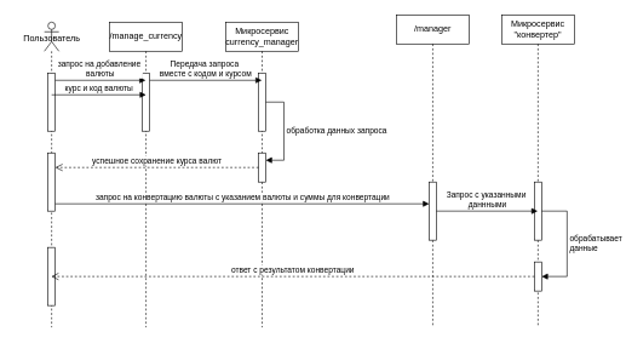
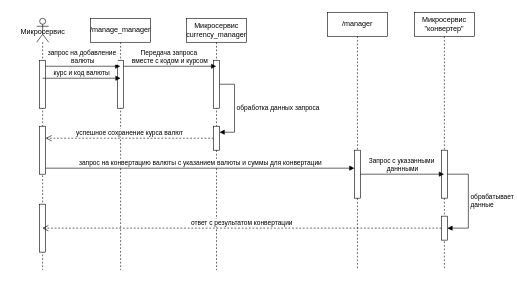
  <mxCell id="0" />
  <mxCell id="1" parent="0" />
- <mxCell id="2" value="/manage_currency" style="shape=umlLifeline;perimeter=lifelinePerimeter;whiteSpace=wrap;html=1;container=1;dropTarget=0;collapsible=0;recursiveResize=0;outlineConnect=0;portConstraint=eastwest;newEdgeStyle={&quot;curved&quot;:0,&quot;rounded&quot;:0};" vertex="1" parent="1"><mxGeometry x="150" y="30" width="100" height="420" as="geometry" /></mxCell>
+ <mxCell id="2" value="/manage_manager" style="shape=umlLifeline;perimeter=lifelinePerimeter;whiteSpace=wrap;html=1;container=1;dropTarget=0;collapsible=0;recursiveResize=0;outlineConnect=0;portConstraint=eastwest;newEdgeStyle={&quot;curved&quot;:0,&quot;rounded&quot;:0};" vertex="1" parent="1"><mxGeometry x="150" y="30" width="100" height="420" as="geometry" /></mxCell>
  <mxCell id="3" value="" style="html=1;points=[[0,0,0,0,5],[0,1,0,0,-5],[1,0,0,0,5],[1,1,0,0,-5]];perimeter=orthogonalPerimeter;outlineConnect=0;targetShapes=umlLifeline;portConstraint=eastwest;newEdgeStyle={&quot;curved&quot;:0,&quot;rounded&quot;:0};" vertex="1" parent="2"><mxGeometry x="45" y="70" width="10" height="80" as="geometry" /></mxCell>
  <mxCell id="4" value="" style="shape=umlLifeline;perimeter=lifelinePerimeter;whiteSpace=wrap;html=1;container=1;dropTarget=0;collapsible=0;recursiveResize=0;outlineConnect=0;portConstraint=eastwest;newEdgeStyle={&quot;curved&quot;:0,&quot;rounded&quot;:0};participant=umlActor;" vertex="1" parent="1"><mxGeometry x="60" y="30" width="20" height="420" as="geometry" /></mxCell>
  <mxCell id="5" value="" style="html=1;points=[[0,0,0,0,5],[0,1,0,0,-5],[1,0,0,0,5],[1,1,0,0,-5]];perimeter=orthogonalPerimeter;outlineConnect=0;targetShapes=umlLifeline;portConstraint=eastwest;newEdgeStyle={&quot;curved&quot;:0,&quot;rounded&quot;:0};" vertex="1" parent="4"><mxGeometry x="5" y="70" width="10" height="80" as="geometry" /></mxCell>
  <mxCell id="6" value="" style="html=1;points=[[0,0,0,0,5],[0,1,0,0,-5],[1,0,0,0,5],[1,1,0,0,-5]];perimeter=orthogonalPerimeter;outlineConnect=0;targetShapes=umlLifeline;portConstraint=eastwest;newEdgeStyle={&quot;curved&quot;:0,&quot;rounded&quot;:0};" vertex="1" parent="4"><mxGeometry x="5" y="180" width="10" height="80" as="geometry" /></mxCell>
  <mxCell id="7" value="" style="html=1;points=[[0,0,0,0,5],[0,1,0,0,-5],[1,0,0,0,5],[1,1,0,0,-5]];perimeter=orthogonalPerimeter;outlineConnect=0;targetShapes=umlLifeline;portConstraint=eastwest;newEdgeStyle={&quot;curved&quot;:0,&quot;rounded&quot;:0};" vertex="1" parent="4"><mxGeometry x="5" y="310" width="10" height="80" as="geometry" /></mxCell>
- <mxCell id="8" value="Пользователь" style="text;html=1;align=center;verticalAlign=middle;resizable=0;points=[];autosize=1;strokeColor=none;fillColor=none;" vertex="1" parent="1"><mxGeometry x="20" y="38" width="100" height="30" as="geometry" /></mxCell>
+ <mxCell id="8" value="Микросервис" style="text;html=1;align=center;verticalAlign=middle;resizable=0;points=[];autosize=1;strokeColor=none;fillColor=none;" vertex="1" parent="1"><mxGeometry x="20" y="38" width="100" height="30" as="geometry" /></mxCell>
  <mxCell id="9" value="запрос на добавление&amp;nbsp;&lt;div&gt;валюты&lt;/div&gt;" style="html=1;verticalAlign=bottom;endArrow=block;curved=0;rounded=0;" edge="1" parent="1"><mxGeometry width="80" relative="1" as="geometry"><mxPoint x="75" y="110" as="sourcePoint" /><mxPoint x="199.5" y="110" as="targetPoint" /></mxGeometry></mxCell>
  <mxCell id="10" value="курс и код валюты" style="html=1;verticalAlign=bottom;endArrow=block;curved=0;rounded=0;exitX=0.5;exitY=0.375;exitDx=0;exitDy=0;exitPerimeter=0;" edge="1" parent="1" source="5"><mxGeometry width="80" relative="1" as="geometry"><mxPoint x="80" y="130" as="sourcePoint" /><mxPoint x="200" y="130" as="targetPoint" /></mxGeometry></mxCell>
  <mxCell id="11" value="Микросервис currency_manager" style="shape=umlLifeline;perimeter=lifelinePerimeter;whiteSpace=wrap;html=1;container=1;dropTarget=0;collapsible=0;recursiveResize=0;outlineConnect=0;portConstraint=eastwest;newEdgeStyle={&quot;curved&quot;:0,&quot;rounded&quot;:0};" vertex="1" parent="1"><mxGeometry x="310" y="30" width="100" height="420" as="geometry" /></mxCell>
  <mxCell id="12" value="" style="html=1;points=[[0,0,0,0,5],[0,1,0,0,-5],[1,0,0,0,5],[1,1,0,0,-5]];perimeter=orthogonalPerimeter;outlineConnect=0;targetShapes=umlLifeline;portConstraint=eastwest;newEdgeStyle={&quot;curved&quot;:0,&quot;rounded&quot;:0};" vertex="1" parent="11"><mxGeometry x="45" y="70" width="10" height="80" as="geometry" /></mxCell>
  <mxCell id="13" value="" style="html=1;points=[[0,0,0,0,5],[0,1,0,0,-5],[1,0,0,0,5],[1,1,0,0,-5]];perimeter=orthogonalPerimeter;outlineConnect=0;targetShapes=umlLifeline;portConstraint=eastwest;newEdgeStyle={&quot;curved&quot;:0,&quot;rounded&quot;:0};" vertex="1" parent="11"><mxGeometry x="45" y="180" width="10" height="40" as="geometry" /></mxCell>
  <mxCell id="14" value="обработка данных запроса" style="html=1;align=left;spacingLeft=2;endArrow=block;rounded=0;edgeStyle=orthogonalEdgeStyle;curved=0;rounded=0;" edge="1" target="13" parent="11" source="12"><mxGeometry relative="1" as="geometry"><mxPoint x="50" y="160" as="sourcePoint" /><Array as="points"><mxPoint x="80" y="110" /><mxPoint x="80" y="190" /></Array></mxGeometry></mxCell>
  <mxCell id="15" value="Передача запроса&amp;nbsp;&lt;div&gt;вместе с кодом&amp;nbsp;&lt;span style=&quot;background-color: light-dark(#ffffff, var(--ge-dark-color, #121212)); color: light-dark(rgb(0, 0, 0), rgb(255, 255, 255));&quot;&gt;и курсом&lt;/span&gt;&lt;/div&gt;" style="html=1;verticalAlign=bottom;endArrow=block;curved=0;rounded=0;" edge="1" parent="1" target="11"><mxGeometry width="80" relative="1" as="geometry"><mxPoint x="205" y="110" as="sourcePoint" /><mxPoint x="330" y="110" as="targetPoint" /></mxGeometry></mxCell>
  <mxCell id="16" value="успешное сохранение курса валют" style="html=1;verticalAlign=bottom;endArrow=open;dashed=1;endSize=8;curved=0;rounded=0;" edge="1" parent="1" source="13" target="6"><mxGeometry relative="1" as="geometry"><mxPoint x="350" y="220" as="sourcePoint" /><mxPoint x="80" y="230" as="targetPoint" /></mxGeometry></mxCell>
  <mxCell id="17" value="/manager" style="shape=umlLifeline;perimeter=lifelinePerimeter;whiteSpace=wrap;html=1;container=1;dropTarget=0;collapsible=0;recursiveResize=0;outlineConnect=0;portConstraint=eastwest;newEdgeStyle={&quot;curved&quot;:0,&quot;rounded&quot;:0};" vertex="1" parent="1"><mxGeometry x="545" y="20" width="100" height="430" as="geometry" /></mxCell>
  <mxCell id="18" value="" style="html=1;points=[[0,0,0,0,5],[0,1,0,0,-5],[1,0,0,0,5],[1,1,0,0,-5]];perimeter=orthogonalPerimeter;outlineConnect=0;targetShapes=umlLifeline;portConstraint=eastwest;newEdgeStyle={&quot;curved&quot;:0,&quot;rounded&quot;:0};" vertex="1" parent="17"><mxGeometry x="45" y="230" width="10" height="80" as="geometry" /></mxCell>
  <mxCell id="19" value="запрос на конвертацию валюты с указанием валюты и суммы для конвертации" style="html=1;verticalAlign=bottom;endArrow=block;curved=0;rounded=0;" edge="1" parent="1"><mxGeometry width="80" relative="1" as="geometry"><mxPoint x="75" y="280" as="sourcePoint" /><mxPoint x="590" y="280" as="targetPoint" /></mxGeometry></mxCell>
  <mxCell id="20" value="Микросервис &quot;конвертер&quot;" style="shape=umlLifeline;perimeter=lifelinePerimeter;whiteSpace=wrap;html=1;container=1;dropTarget=0;collapsible=0;recursiveResize=0;outlineConnect=0;portConstraint=eastwest;newEdgeStyle={&quot;curved&quot;:0,&quot;rounded&quot;:0};" vertex="1" parent="1"><mxGeometry x="690" y="20" width="100" height="430" as="geometry" /></mxCell>
  <mxCell id="21" value="" style="html=1;points=[[0,0,0,0,5],[0,1,0,0,-5],[1,0,0,0,5],[1,1,0,0,-5]];perimeter=orthogonalPerimeter;outlineConnect=0;targetShapes=umlLifeline;portConstraint=eastwest;newEdgeStyle={&quot;curved&quot;:0,&quot;rounded&quot;:0};" vertex="1" parent="20"><mxGeometry x="45" y="230" width="10" height="80" as="geometry" /></mxCell>
  <mxCell id="22" value="" style="html=1;points=[[0,0,0,0,5],[0,1,0,0,-5],[1,0,0,0,5],[1,1,0,0,-5]];perimeter=orthogonalPerimeter;outlineConnect=0;targetShapes=umlLifeline;portConstraint=eastwest;newEdgeStyle={&quot;curved&quot;:0,&quot;rounded&quot;:0};" vertex="1" parent="20"><mxGeometry x="45" y="340.0" width="10" height="40" as="geometry" /></mxCell>
  <mxCell id="23" value="обрабатывает&amp;nbsp;&lt;div&gt;данные&lt;/div&gt;" style="html=1;align=left;spacingLeft=2;endArrow=block;rounded=0;edgeStyle=orthogonalEdgeStyle;curved=0;rounded=0;" edge="1" target="22" parent="20" source="21"><mxGeometry relative="1" as="geometry"><mxPoint x="85" y="270.004" as="sourcePoint" /><Array as="points"><mxPoint x="90" y="270" /><mxPoint x="90" y="360" /></Array><mxPoint x="110" y="319.966" as="targetPoint" /></mxGeometry></mxCell>
  <mxCell id="24" value="Запрос с указанными&amp;nbsp;&lt;div&gt;даннными&lt;/div&gt;" style="html=1;verticalAlign=bottom;endArrow=block;curved=0;rounded=0;" edge="1" parent="1" source="18" target="20"><mxGeometry width="80" relative="1" as="geometry"><mxPoint x="610" y="270" as="sourcePoint" /><mxPoint x="690" y="270" as="targetPoint" /></mxGeometry></mxCell>
  <mxCell id="25" value="ответ с результатом конвертации" style="html=1;verticalAlign=bottom;endArrow=open;dashed=1;endSize=8;curved=0;rounded=0;" edge="1" parent="1" source="22" target="4"><mxGeometry relative="1" as="geometry"><mxPoint x="690" y="380" as="sourcePoint" /><mxPoint x="610" y="380" as="targetPoint" /></mxGeometry></mxCell>
